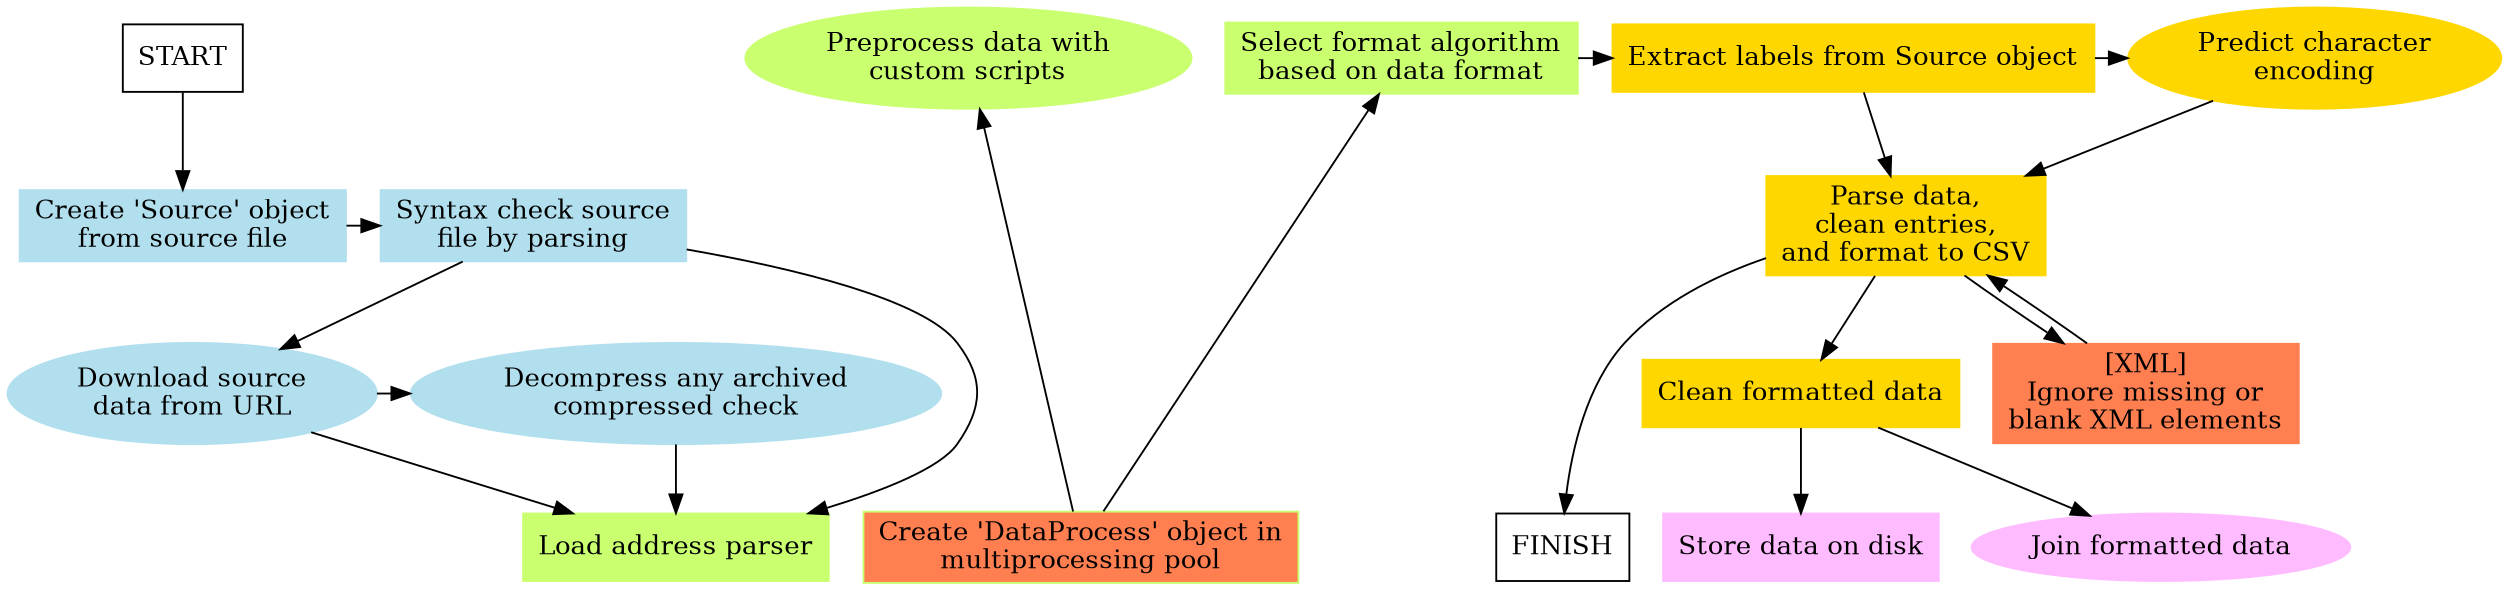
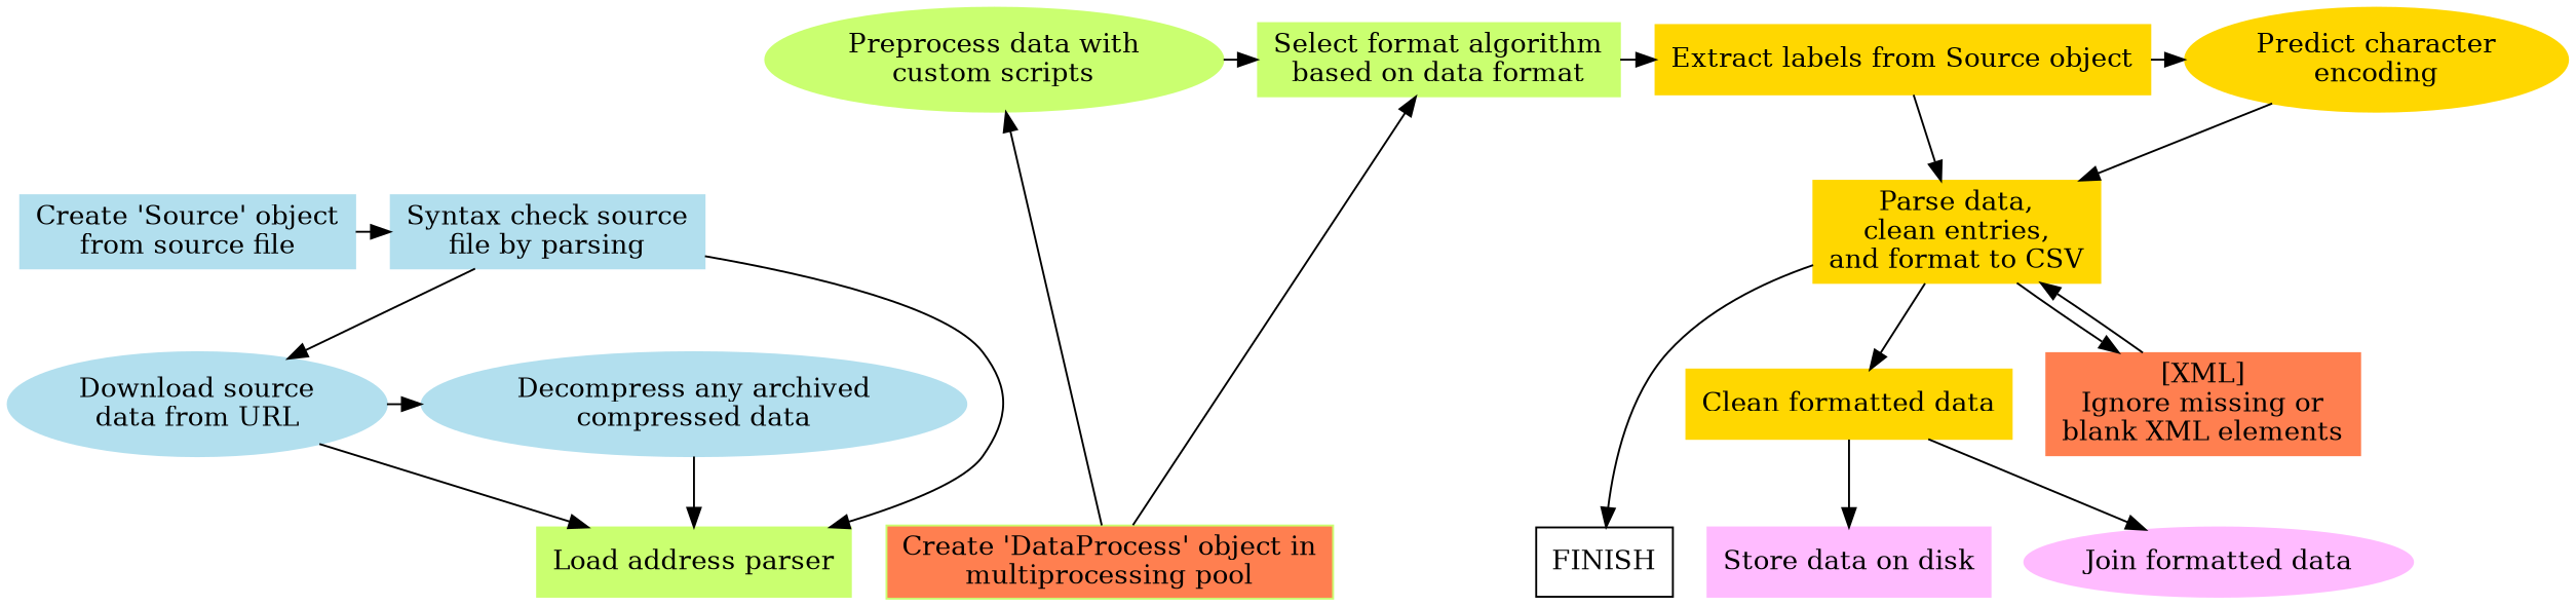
  digraph {
    node [color=lightblue2 shape=box style=filled]
    n1 [label="Create 'Source' object\nfrom source file"]
    n2 [label="Syntax check source\nfile by parsing"]
    n3 [label="Download source\ndata from URL" shape=ellipse]
-   n4 [label="Decompress any archived\ncompressed check" shape=ellipse]
+   n4 [label="Decompress any archived\ncompressed data" shape=ellipse]
    n5 [color=darkolivegreen1 label="Load address parser"]
    n6 [color=darkolivegreen1 fillcolor=coral label="Create 'DataProcess' object in\nmultiprocessing pool"]
    n7 [color=darkolivegreen1 label="Preprocess data with\ncustom scripts" shape=ellipse]
    n8 [color=darkolivegreen1 label="Select format algorithm\nbased on data format"]
    n9 [color=gold label="Extract labels from Source object"]
    n10 [color=gold label="Predict character\nencoding" shape=ellipse]
    n11 [label=FINISH color="" style=""]
    n12 [color=plum1 label="Store data on disk"]
    n13 [color=plum1 label="Join formatted data" shape=ellipse]
    n14 [color=gold label="Parse data,\nclean entries,\nand format to CSV"]
-   n15 [label=START color="" style=""]
    n16 [color=gold label="Clean formatted data"]
    n17 [color=coral label="[XML]\nIgnore missing or\nblank XML elements"]
    subgraph sub_1 {
      rank=same
      n1
      n2
    }
    subgraph sub_2 {
      rank=same
      n3
      n4
    }
    subgraph sub_3 {
      rank=same
      n5
      n6
    }
    subgraph sub_4 {
      rank=min
      n7
      n8
    }
    subgraph sub_5 {
      rank=min
      n9
    }
    subgraph sub_6 {
      rank=min
      n10
    }
    subgraph sub_7 {
      rank=same
      n11
      n12
      n13
    }
    n1 -> n2
    n2 -> n3
    n2 -> n5
    n3 -> n4
    n3 -> n5
    n4 -> n5
    n6 -> n7
    n6 -> n8
+   n7 -> n8
    n8 -> n9
    n9 -> n10
    n9 -> n14
    n10 -> n14
    n14 -> n11
    n14 -> n16
    n14 -> n17
-   n15 -> n1
    n16 -> n12
    n16 -> n13
    n17 -> n14
  }
